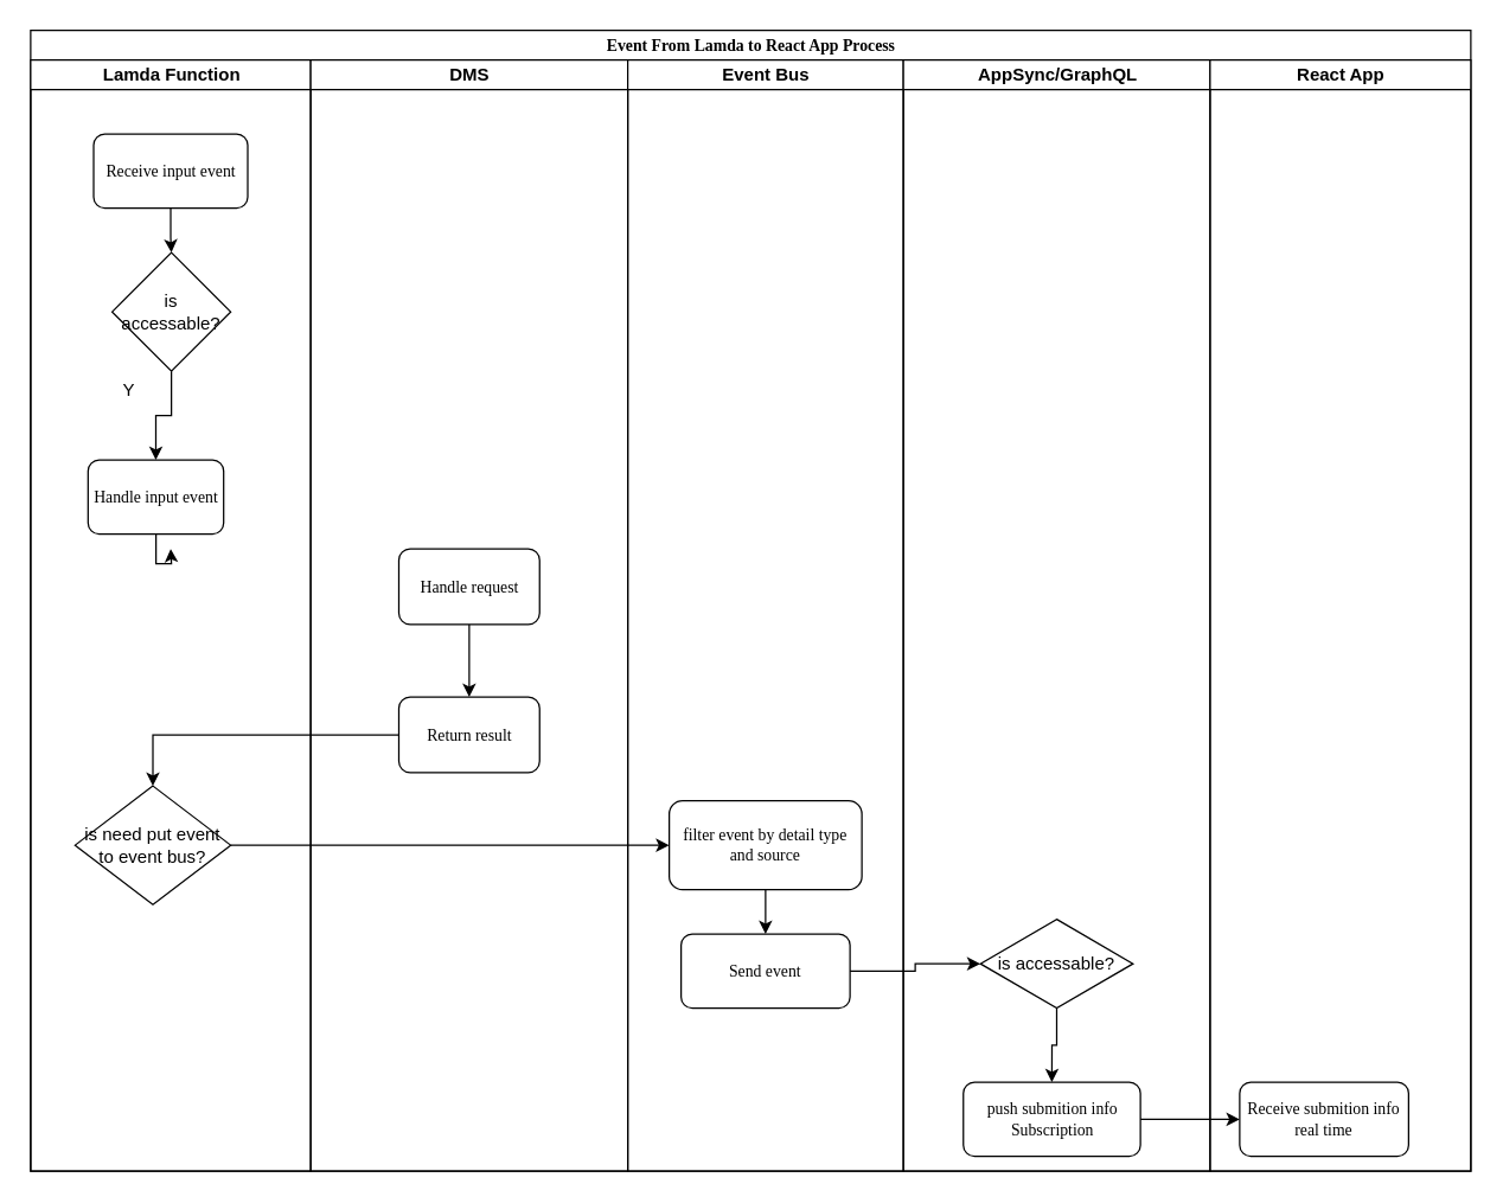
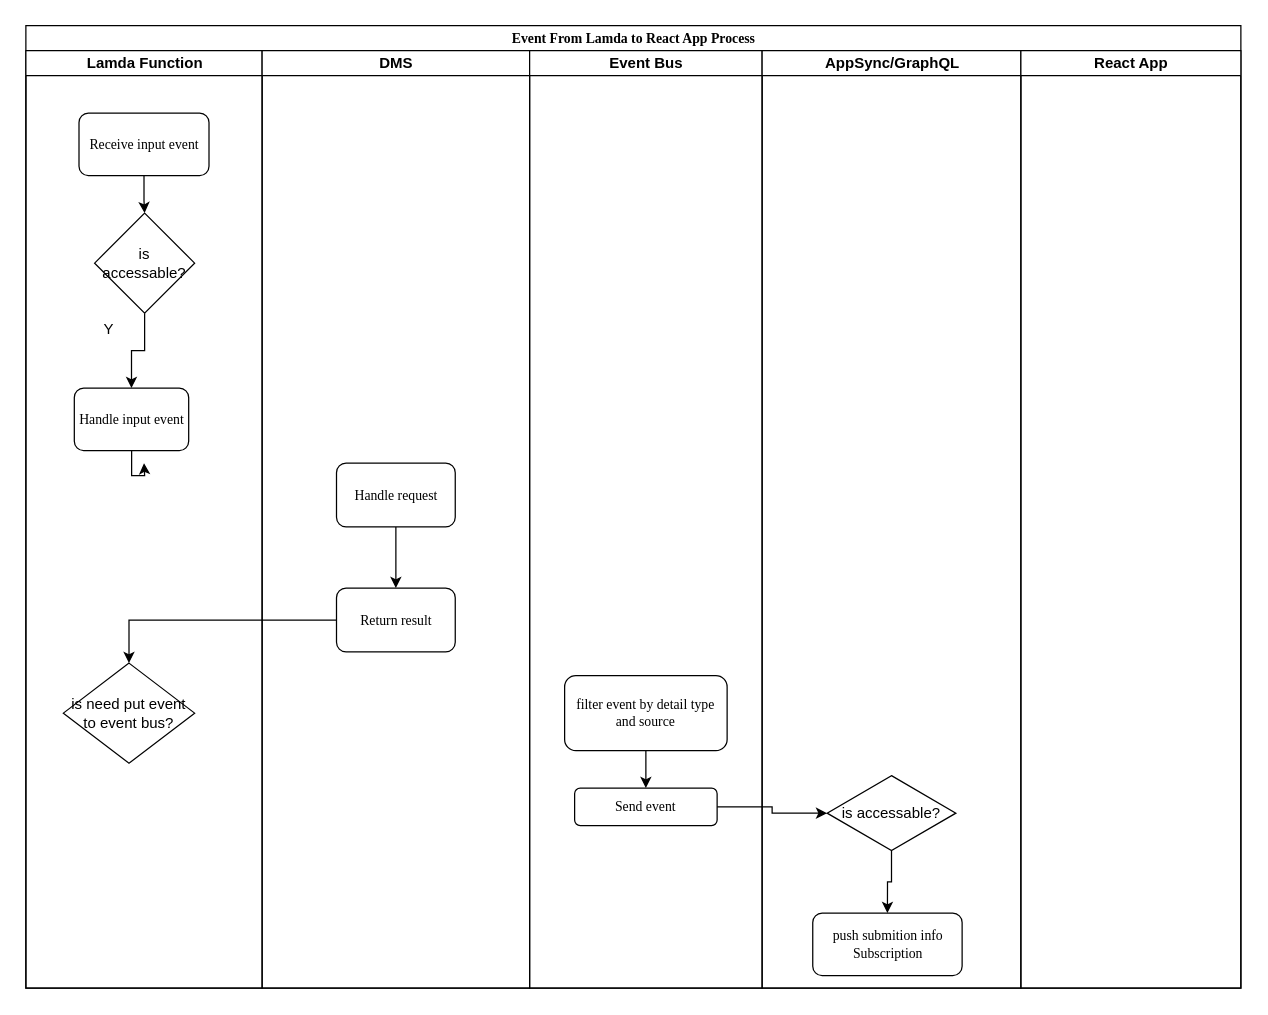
  <mxCell id="0" />
  <mxCell id="1" parent="0" />
  <mxCell id="2" value="&lt;font style=&quot;font-size: 11px;&quot;&gt;Event From Lamda to React App Process&lt;/font&gt;" style="swimlane;html=1;childLayout=stackLayout;startSize=20;rounded=0;shadow=0;labelBackgroundColor=none;strokeWidth=1;fontFamily=Verdana;fontSize=8;align=center;" vertex="1" parent="1"><mxGeometry x="20" y="20" width="972" height="770" as="geometry" /></mxCell>
  <mxCell id="3" value="Lamda Function" style="swimlane;html=1;startSize=20;" vertex="1" parent="2"><mxGeometry y="20" width="189" height="750" as="geometry" /></mxCell>
  <mxCell id="4" style="edgeStyle=orthogonalEdgeStyle;rounded=0;orthogonalLoop=1;jettySize=auto;html=1;entryX=0.5;entryY=0;entryDx=0;entryDy=0;" edge="1" parent="3" source="5" target="9"><mxGeometry relative="1" as="geometry" /></mxCell>
  <mxCell id="5" value="&lt;font style=&quot;font-size: 11px;&quot;&gt;Receive input event&lt;/font&gt;" style="rounded=1;whiteSpace=wrap;html=1;shadow=0;labelBackgroundColor=none;strokeWidth=1;fontFamily=Verdana;fontSize=8;align=center;" vertex="1" parent="3"><mxGeometry x="42.5" y="50" width="104" height="50" as="geometry" /></mxCell>
  <mxCell id="6" style="edgeStyle=orthogonalEdgeStyle;rounded=0;orthogonalLoop=1;jettySize=auto;html=1;" edge="1" parent="3" source="7"><mxGeometry relative="1" as="geometry"><mxPoint x="94.5" y="330" as="targetPoint" /></mxGeometry></mxCell>
  <mxCell id="7" value="&lt;font style=&quot;font-size: 11px;&quot;&gt;Handle input event&lt;/font&gt;" style="rounded=1;whiteSpace=wrap;html=1;shadow=0;labelBackgroundColor=none;strokeWidth=1;fontFamily=Verdana;fontSize=8;align=center;" vertex="1" parent="3"><mxGeometry x="38.75" y="270" width="91.5" height="50" as="geometry" /></mxCell>
  <mxCell id="8" style="edgeStyle=orthogonalEdgeStyle;rounded=0;orthogonalLoop=1;jettySize=auto;html=1;entryX=0.5;entryY=0;entryDx=0;entryDy=0;" edge="1" parent="3" source="9" target="7"><mxGeometry relative="1" as="geometry" /></mxCell>
  <mxCell id="9" value="is accessable?" style="rhombus;whiteSpace=wrap;html=1;" vertex="1" parent="3"><mxGeometry x="55" y="130" width="80" height="80" as="geometry" /></mxCell>
  <mxCell id="10" value="is need put event to event bus?" style="rhombus;whiteSpace=wrap;html=1;" vertex="1" parent="3"><mxGeometry x="30" y="490" width="105" height="80" as="geometry" /></mxCell>
  <mxCell id="11" value="DMS" style="swimlane;html=1;startSize=20;" vertex="1" parent="2"><mxGeometry x="189" y="20" width="214" height="750" as="geometry" /></mxCell>
  <mxCell id="12" style="edgeStyle=orthogonalEdgeStyle;rounded=0;orthogonalLoop=1;jettySize=auto;html=1;entryX=0.5;entryY=0;entryDx=0;entryDy=0;" edge="1" parent="11" source="13" target="14"><mxGeometry relative="1" as="geometry" /></mxCell>
  <mxCell id="13" value="&lt;font style=&quot;font-size: 11px;&quot;&gt;Handle request&lt;/font&gt;" style="rounded=1;whiteSpace=wrap;html=1;shadow=0;labelBackgroundColor=none;strokeWidth=1;fontFamily=Verdana;fontSize=8;align=center;" vertex="1" parent="11"><mxGeometry x="59.5" y="330" width="95" height="51" as="geometry" /></mxCell>
  <mxCell id="14" value="&lt;font style=&quot;font-size: 11px;&quot;&gt;Return result&lt;/font&gt;" style="rounded=1;whiteSpace=wrap;html=1;shadow=0;labelBackgroundColor=none;strokeWidth=1;fontFamily=Verdana;fontSize=8;align=center;" vertex="1" parent="11"><mxGeometry x="59.5" y="430" width="95" height="51" as="geometry" /></mxCell>
  <mxCell id="15" value="Event Bus" style="swimlane;html=1;startSize=20;" vertex="1" parent="2"><mxGeometry x="403" y="20" width="186" height="750" as="geometry" /></mxCell>
  <mxCell id="16" style="edgeStyle=orthogonalEdgeStyle;rounded=0;orthogonalLoop=1;jettySize=auto;html=1;" edge="1" parent="15" source="17" target="18"><mxGeometry relative="1" as="geometry" /></mxCell>
  <mxCell id="17" value="&lt;font style=&quot;font-size: 11px;&quot;&gt;filter event by detail type and source&lt;/font&gt;" style="rounded=1;whiteSpace=wrap;html=1;shadow=0;labelBackgroundColor=none;strokeWidth=1;fontFamily=Verdana;fontSize=8;align=center;" vertex="1" parent="15"><mxGeometry x="28" y="500" width="130" height="60" as="geometry" /></mxCell>
- <mxCell id="18" value="&lt;span style=&quot;font-size: 11px;&quot;&gt;Send event&lt;/span&gt;" style="rounded=1;whiteSpace=wrap;html=1;shadow=0;labelBackgroundColor=none;strokeWidth=1;fontFamily=Verdana;fontSize=8;align=center;" vertex="1" parent="15"><mxGeometry x="36" y="590" width="114" height="50" as="geometry" /></mxCell>
+ <mxCell id="18" value="&lt;span style=&quot;font-size: 11px;&quot;&gt;Send event&lt;/span&gt;" style="rounded=1;whiteSpace=wrap;html=1;shadow=0;labelBackgroundColor=none;strokeWidth=1;fontFamily=Verdana;fontSize=8;align=center;" vertex="1" parent="15"><mxGeometry x="36" y="590" width="114" height="30" as="geometry" /></mxCell>
  <mxCell id="19" value="AppSync/GraphQL" style="swimlane;html=1;startSize=20;" vertex="1" parent="2"><mxGeometry x="589" y="20" width="207" height="750" as="geometry" /></mxCell>
  <mxCell id="20" style="edgeStyle=orthogonalEdgeStyle;rounded=0;orthogonalLoop=1;jettySize=auto;html=1;entryX=0.5;entryY=0;entryDx=0;entryDy=0;" edge="1" parent="19" source="21" target="22"><mxGeometry relative="1" as="geometry" /></mxCell>
  <mxCell id="21" value="is accessable?" style="rhombus;whiteSpace=wrap;html=1;" vertex="1" parent="19"><mxGeometry x="52" y="580" width="103" height="60" as="geometry" /></mxCell>
  <mxCell id="22" value="&lt;font style=&quot;font-size: 11px;&quot;&gt;push submition info&lt;br&gt;Subscription&lt;/font&gt;" style="rounded=1;whiteSpace=wrap;html=1;shadow=0;labelBackgroundColor=none;strokeWidth=1;fontFamily=Verdana;fontSize=8;align=center;" vertex="1" parent="19"><mxGeometry x="40.5" y="690" width="119.5" height="50" as="geometry" /></mxCell>
  <mxCell id="23" value="React App" style="swimlane;html=1;startSize=20;" vertex="1" parent="2"><mxGeometry x="796" y="20" width="176" height="750" as="geometry" /></mxCell>
- <mxCell id="24" value="&lt;span style=&quot;font-size: 11px;&quot;&gt;Receive submition info real time&lt;/span&gt;" style="rounded=1;whiteSpace=wrap;html=1;shadow=0;labelBackgroundColor=none;strokeWidth=1;fontFamily=Verdana;fontSize=8;align=center;" vertex="1" parent="23"><mxGeometry x="20" y="690" width="114" height="50" as="geometry" /></mxCell>
  <mxCell id="25" style="edgeStyle=orthogonalEdgeStyle;rounded=0;orthogonalLoop=1;jettySize=auto;html=1;" edge="1" parent="2" source="14" target="10"><mxGeometry relative="1" as="geometry" /></mxCell>
- <mxCell id="26" style="edgeStyle=orthogonalEdgeStyle;rounded=0;orthogonalLoop=1;jettySize=auto;html=1;entryX=0;entryY=0.5;entryDx=0;entryDy=0;" edge="1" parent="2" source="10" target="17"><mxGeometry relative="1" as="geometry"><Array as="points"><mxPoint x="421" y="550" /></Array></mxGeometry></mxCell>
  <mxCell id="27" style="edgeStyle=orthogonalEdgeStyle;rounded=0;orthogonalLoop=1;jettySize=auto;html=1;entryX=0;entryY=0.5;entryDx=0;entryDy=0;" edge="1" parent="2" source="18" target="21"><mxGeometry relative="1" as="geometry"><mxPoint x="636" y="635" as="targetPoint" /></mxGeometry></mxCell>
- <mxCell id="28" style="edgeStyle=orthogonalEdgeStyle;rounded=0;orthogonalLoop=1;jettySize=auto;html=1;entryX=0;entryY=0.5;entryDx=0;entryDy=0;" edge="1" parent="2" source="22" target="24"><mxGeometry relative="1" as="geometry" /></mxCell>
  <mxCell id="29" value="Y" style="text;html=1;align=center;verticalAlign=middle;resizable=0;points=[];autosize=1;strokeColor=none;fillColor=none;" vertex="1" parent="1"><mxGeometry x="71" y="248" width="30" height="30" as="geometry" /></mxCell>
